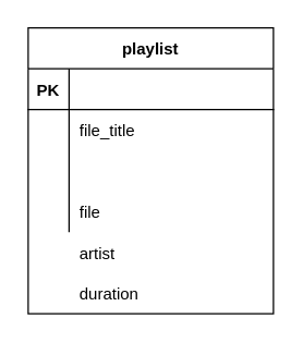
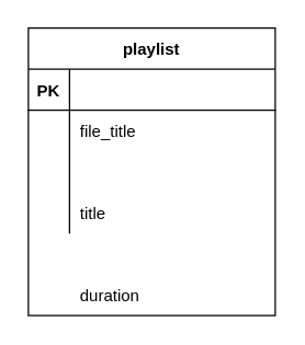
  <mxCell id="0" />
  <mxCell id="1" parent="0" />
  <mxCell id="2" value="playlist" style="shape=table;startSize=30;container=1;collapsible=1;childLayout=tableLayout;fixedRows=1;rowLines=0;fontStyle=1;align=center;resizeLast=1;" vertex="1" parent="1"><mxGeometry x="20" y="20" width="180" height="210" as="geometry" /></mxCell>
  <mxCell id="3" value="" style="shape=partialRectangle;collapsible=0;dropTarget=0;pointerEvents=0;fillColor=none;top=0;left=0;bottom=1;right=0;points=[[0,0.5],[1,0.5]];portConstraint=eastwest;" vertex="1" parent="2"><mxGeometry y="30" width="180" height="30" as="geometry" /></mxCell>
  <mxCell id="4" value="PK" style="shape=partialRectangle;connectable=0;fillColor=none;top=0;left=0;bottom=0;right=0;fontStyle=1;overflow=hidden;" vertex="1" parent="3"><mxGeometry width="30" height="30" as="geometry" /></mxCell>
  <mxCell id="5" value="" style="shape=partialRectangle;collapsible=0;dropTarget=0;pointerEvents=0;fillColor=none;top=0;left=0;bottom=0;right=0;points=[[0,0.5],[1,0.5]];portConstraint=eastwest;" vertex="1" parent="2"><mxGeometry y="60" width="180" height="30" as="geometry" /></mxCell>
  <mxCell id="6" value="" style="shape=partialRectangle;connectable=0;fillColor=none;top=0;left=0;bottom=0;right=0;editable=1;overflow=hidden;" vertex="1" parent="5"><mxGeometry width="30" height="30" as="geometry" /></mxCell>
  <mxCell id="7" value="file_title" style="shape=partialRectangle;connectable=0;fillColor=none;top=0;left=0;bottom=0;right=0;align=left;spacingLeft=6;overflow=hidden;" vertex="1" parent="5"><mxGeometry x="30" width="150" height="30" as="geometry" /></mxCell>
  <mxCell id="8" value="" style="shape=partialRectangle;collapsible=0;dropTarget=0;pointerEvents=0;fillColor=none;top=0;left=0;bottom=0;right=0;points=[[0,0.5],[1,0.5]];portConstraint=eastwest;" vertex="1" parent="2"><mxGeometry y="90" width="180" height="30" as="geometry" /></mxCell>
  <mxCell id="9" value="" style="shape=partialRectangle;connectable=0;fillColor=none;top=0;left=0;bottom=0;right=0;editable=1;overflow=hidden;" vertex="1" parent="8"><mxGeometry width="30" height="30" as="geometry" /></mxCell>
  <mxCell id="10" value="" style="shape=partialRectangle;collapsible=0;dropTarget=0;pointerEvents=0;fillColor=none;top=0;left=0;bottom=0;right=0;points=[[0,0.5],[1,0.5]];portConstraint=eastwest;" vertex="1" parent="2"><mxGeometry y="120" width="180" height="30" as="geometry" /></mxCell>
  <mxCell id="11" value="" style="shape=partialRectangle;connectable=0;fillColor=none;top=0;left=0;bottom=0;right=0;editable=1;overflow=hidden;" vertex="1" parent="10"><mxGeometry width="30" height="30" as="geometry" /></mxCell>
- <mxCell id="12" value="file" style="shape=partialRectangle;connectable=0;fillColor=none;top=0;left=0;bottom=0;right=0;align=left;spacingLeft=6;overflow=hidden;" vertex="1" parent="10"><mxGeometry x="30" width="150" height="30" as="geometry" /></mxCell>
- <mxCell id="13" value="artist" style="shape=partialRectangle;connectable=0;fillColor=none;top=0;left=0;bottom=0;right=0;align=left;spacingLeft=6;overflow=hidden;" vertex="1" parent="1"><mxGeometry x="50" y="170" width="150" height="30" as="geometry" /></mxCell>
+ <mxCell id="12" value="title" style="shape=partialRectangle;connectable=0;fillColor=none;top=0;left=0;bottom=0;right=0;align=left;spacingLeft=6;overflow=hidden;" vertex="1" parent="10"><mxGeometry x="30" width="150" height="30" as="geometry" /></mxCell>
  <mxCell id="14" value="duration" style="shape=partialRectangle;connectable=0;fillColor=none;top=0;left=0;bottom=0;right=0;align=left;spacingLeft=6;overflow=hidden;" vertex="1" parent="1"><mxGeometry x="50" y="200" width="150" height="30" as="geometry" /></mxCell>
